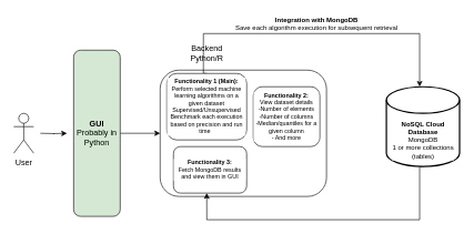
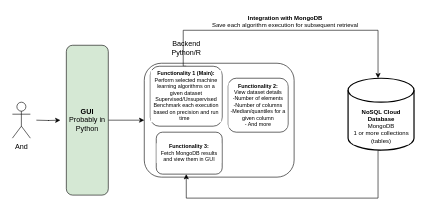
  <mxCell id="0" />
  <mxCell id="1" parent="0" />
  <mxCell id="2" style="edgeStyle=orthogonalEdgeStyle;rounded=0;orthogonalLoop=1;jettySize=auto;html=1;entryX=0;entryY=0.5;entryDx=0;entryDy=0;fontSize=9;" parent="1" source="3" target="6" edge="1"><mxGeometry relative="1" as="geometry" /></mxCell>
  <mxCell id="3" value="&lt;b&gt;GUI&lt;/b&gt;&lt;br&gt;Probably in Python" style="rounded=1;whiteSpace=wrap;html=1;fillColor=#d5e8d4;" parent="1" vertex="1"><mxGeometry x="110" y="75" width="70" height="250" as="geometry" /></mxCell>
  <mxCell id="4" style="edgeStyle=orthogonalEdgeStyle;rounded=0;orthogonalLoop=1;jettySize=auto;html=1;" parent="1" edge="1"><mxGeometry relative="1" as="geometry"><mxPoint x="60" y="200" as="sourcePoint" /><mxPoint x="100" y="200" as="targetPoint" /></mxGeometry></mxCell>
- <mxCell id="5" value="User&lt;br&gt;" style="shape=umlActor;verticalLabelPosition=bottom;verticalAlign=top;html=1;outlineConnect=0;" parent="1" vertex="1"><mxGeometry x="20" y="170" width="30" height="60" as="geometry" /></mxCell>
+ <mxCell id="5" value="And&lt;br&gt;" style="shape=umlActor;verticalLabelPosition=bottom;verticalAlign=top;html=1;outlineConnect=0;" parent="1" vertex="1"><mxGeometry x="20" y="170" width="30" height="60" as="geometry" /></mxCell>
  <mxCell id="6" value="" style="rounded=1;whiteSpace=wrap;html=1;" parent="1" vertex="1"><mxGeometry x="240" y="105" width="250" height="190" as="geometry" /></mxCell>
  <mxCell id="7" value="Backend&lt;br&gt;Python/R" style="text;html=1;strokeColor=none;fillColor=none;align=center;verticalAlign=middle;whiteSpace=wrap;rounded=0;labelBackgroundColor=none;" parent="1" vertex="1"><mxGeometry x="277.5" y="65" width="65" height="30" as="geometry" /></mxCell>
  <mxCell id="8" style="edgeStyle=orthogonalEdgeStyle;rounded=0;orthogonalLoop=1;jettySize=auto;html=1;exitX=0.5;exitY=0;exitDx=0;exitDy=0;fontSize=9;" parent="1" source="9" edge="1"><mxGeometry relative="1" as="geometry"><mxPoint x="630" y="130" as="targetPoint" /><Array as="points"><mxPoint x="305" y="50" /><mxPoint x="630" y="50" /></Array></mxGeometry></mxCell>
  <mxCell id="9" value="&lt;b&gt;Functionality 1 (Main):&lt;br style=&quot;font-size: 9px&quot;&gt;&lt;/b&gt;Perform selected machine learning algorithms on a given dataset&lt;br style=&quot;font-size: 9px&quot;&gt;Supervised/Unsupervised&lt;br&gt;Benchmark each execution based on precision and run time&amp;nbsp;&amp;nbsp;" style="rounded=1;whiteSpace=wrap;html=1;labelBackgroundColor=#ffffff;fontSize=9;" parent="1" vertex="1"><mxGeometry x="250" y="110" width="120" height="100" as="geometry" /></mxCell>
  <mxCell id="10" value="&lt;b&gt;Functionality 2:&lt;br style=&quot;font-size: 9px&quot;&gt;&lt;/b&gt;View dataset details&lt;br&gt;-Number of elements&lt;br&gt;-Number of columns&lt;br&gt;-Median/quantiles for a given column&lt;br&gt;- And more" style="rounded=1;whiteSpace=wrap;html=1;labelBackgroundColor=#ffffff;fontSize=9;" parent="1" vertex="1"><mxGeometry x="380" y="130" width="100" height="90" as="geometry" /></mxCell>
  <mxCell id="11" style="edgeStyle=orthogonalEdgeStyle;rounded=0;orthogonalLoop=1;jettySize=auto;html=1;exitX=0.5;exitY=1;exitDx=0;exitDy=0;exitPerimeter=0;entryX=0.455;entryY=1;entryDx=0;entryDy=0;entryPerimeter=0;fontSize=9;" parent="1" source="12" target="14" edge="1"><mxGeometry relative="1" as="geometry"><Array as="points"><mxPoint x="630" y="330" /><mxPoint x="310" y="330" /></Array></mxGeometry></mxCell>
  <mxCell id="12" value="" style="strokeWidth=2;html=1;shape=mxgraph.flowchart.database;whiteSpace=wrap;labelBackgroundColor=#ffffff;fontSize=9;" parent="1" vertex="1"><mxGeometry x="580" y="130" width="110" height="120" as="geometry" /></mxCell>
  <mxCell id="13" value="&lt;b style=&quot;font-size: 10px;&quot;&gt;Integration with MongoDB&lt;br style=&quot;font-size: 10px;&quot;&gt;&lt;/b&gt;Save each algorithm execution for subsequent retrieval" style="text;html=1;align=center;verticalAlign=middle;resizable=0;points=[];autosize=1;strokeColor=none;fontSize=10;" parent="1" vertex="1"><mxGeometry x="345" y="20" width="260" height="30" as="geometry" /></mxCell>
  <mxCell id="14" value="&lt;b&gt;Functionality 3:&lt;br style=&quot;font-size: 9px&quot;&gt;&lt;/b&gt;Fetch MongoDB results and view them in GUI" style="rounded=1;whiteSpace=wrap;html=1;labelBackgroundColor=#ffffff;fontSize=9;" parent="1" vertex="1"><mxGeometry x="260" y="220" width="110" height="70" as="geometry" /></mxCell>
  <mxCell id="15" value="&lt;b style=&quot;font-size: 10px;&quot;&gt;NoSQL Cloud Database&lt;br style=&quot;font-size: 10px;&quot;&gt;&lt;/b&gt;MongoDB&lt;br style=&quot;font-size: 10px;&quot;&gt;1 or more collections (tables)" style="text;html=1;strokeColor=none;fillColor=none;align=center;verticalAlign=middle;whiteSpace=wrap;rounded=0;labelBackgroundColor=#ffffff;fontSize=10;" parent="1" vertex="1"><mxGeometry x="587.5" y="180" width="95" height="60" as="geometry" /></mxCell>
